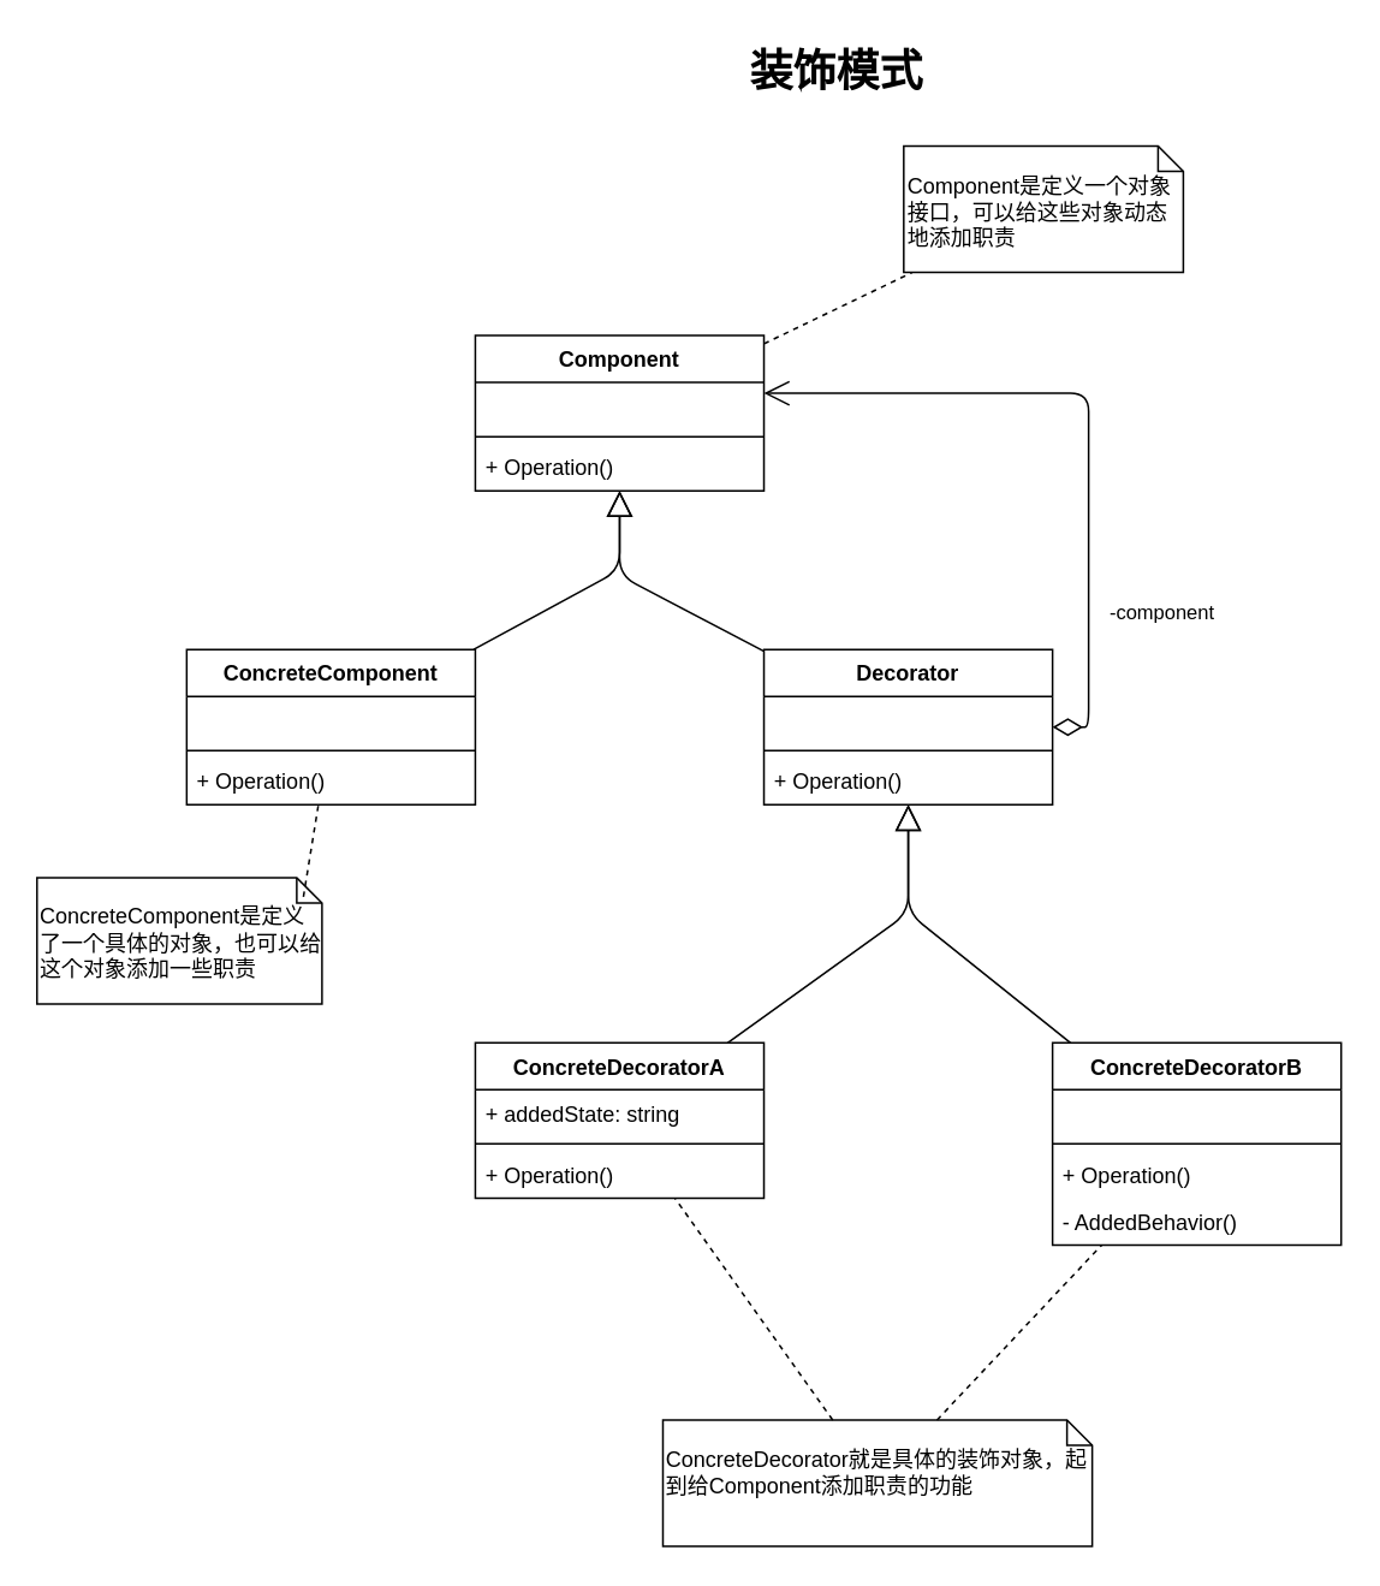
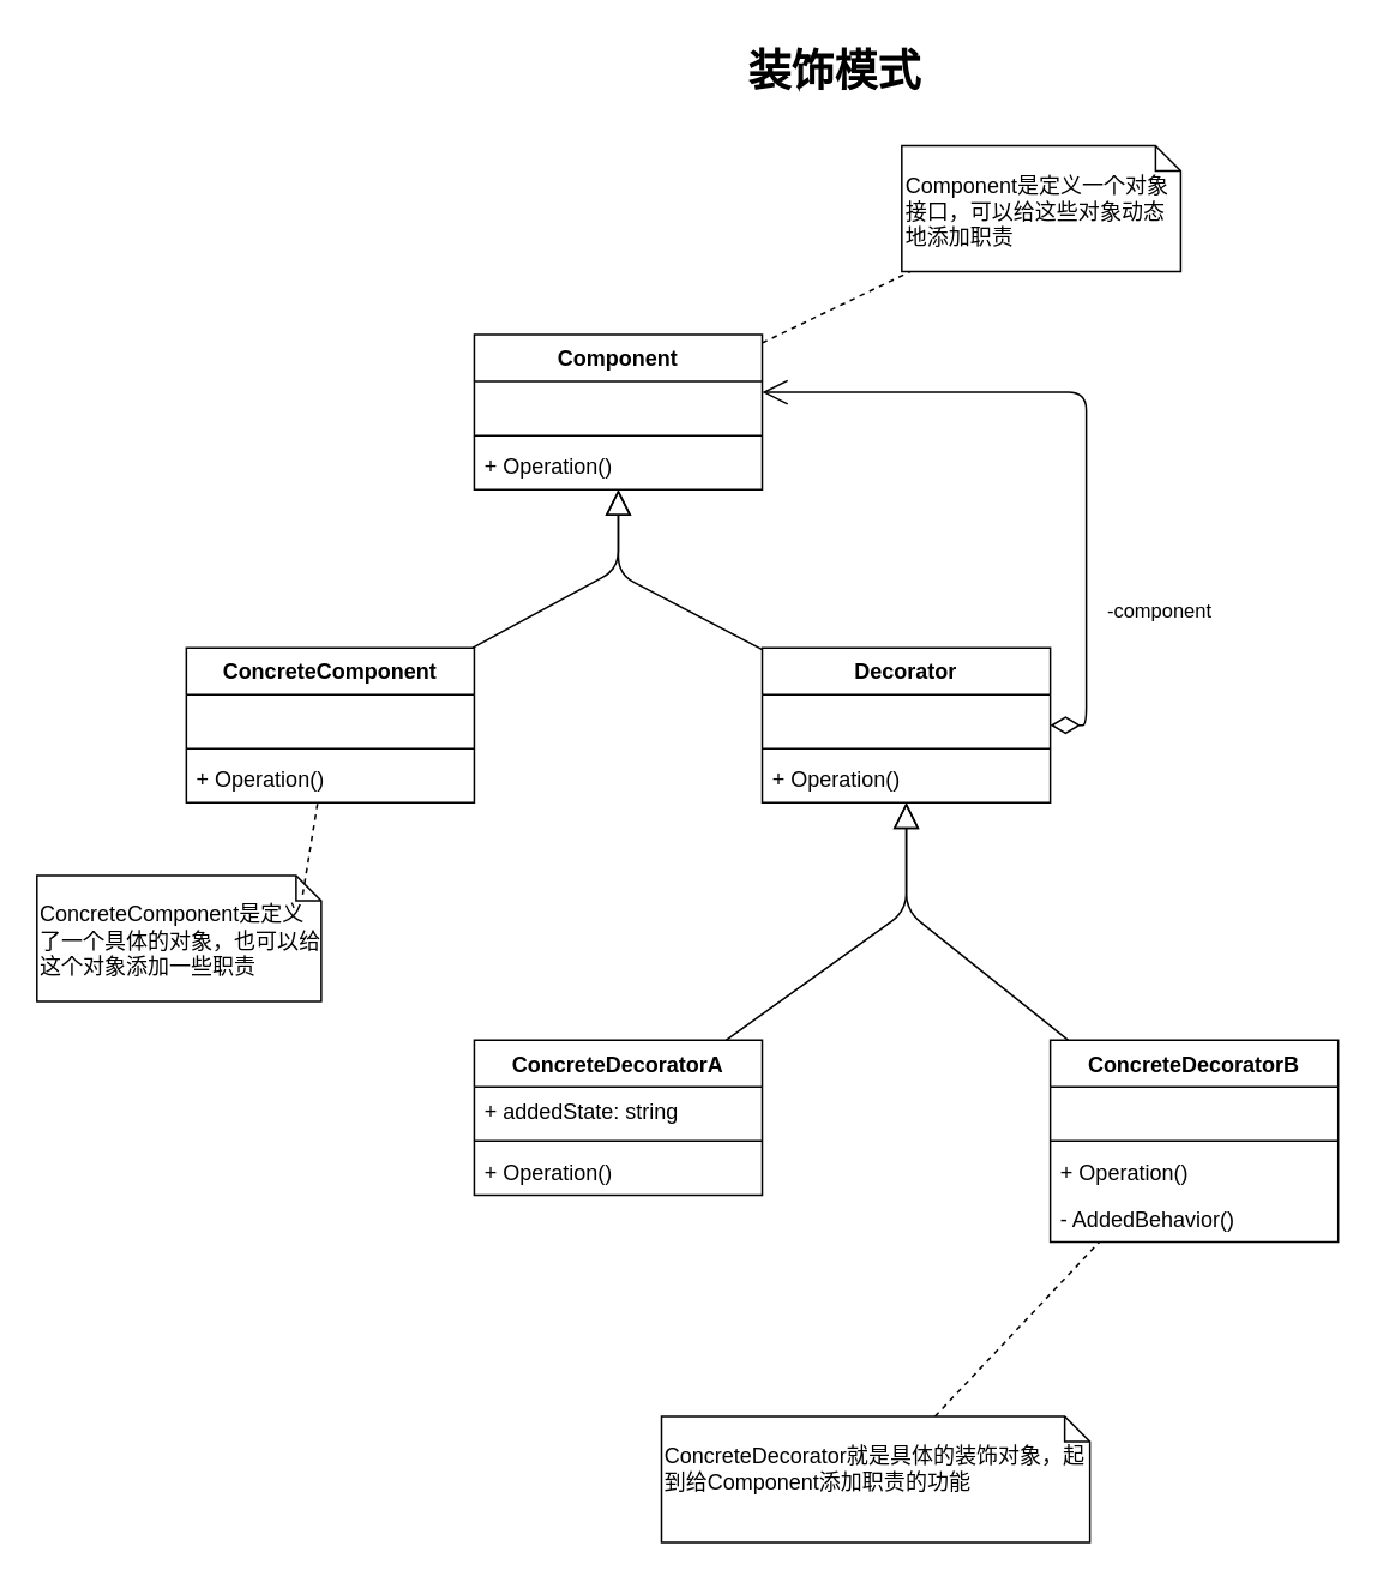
  <mxCell id="0" />
  <mxCell id="1" parent="0" />
  <mxCell id="2" value="Component" style="swimlane;fontStyle=1;align=center;verticalAlign=top;childLayout=stackLayout;horizontal=1;startSize=26;horizontalStack=0;resizeParent=1;resizeParentMax=0;resizeLast=0;collapsible=1;marginBottom=0;" vertex="1" parent="1"><mxGeometry x="263" y="185.5" width="160" height="86" as="geometry" /></mxCell>
  <mxCell id="3" value=" " style="text;strokeColor=none;fillColor=none;align=left;verticalAlign=top;spacingLeft=4;spacingRight=4;overflow=hidden;rotatable=0;points=[[0,0.5],[1,0.5]];portConstraint=eastwest;" vertex="1" parent="2"><mxGeometry y="26" width="160" height="26" as="geometry" /></mxCell>
  <mxCell id="4" value="" style="line;strokeWidth=1;fillColor=none;align=left;verticalAlign=middle;spacingTop=-1;spacingLeft=3;spacingRight=3;rotatable=0;labelPosition=right;points=[];portConstraint=eastwest;" vertex="1" parent="2"><mxGeometry y="52" width="160" height="8" as="geometry" /></mxCell>
  <mxCell id="5" value="+ Operation()" style="text;strokeColor=none;fillColor=none;align=left;verticalAlign=top;spacingLeft=4;spacingRight=4;overflow=hidden;rotatable=0;points=[[0,0.5],[1,0.5]];portConstraint=eastwest;" vertex="1" parent="2"><mxGeometry y="60" width="160" height="26" as="geometry" /></mxCell>
  <mxCell id="6" value="&lt;br&gt;Component是定义一个对象接口，可以给这些对象动态地添加职责" style="shape=note;whiteSpace=wrap;html=1;size=14;verticalAlign=top;align=left;spacingTop=-6;" vertex="1" parent="1"><mxGeometry x="500.5" y="80.5" width="155" height="70" as="geometry" /></mxCell>
  <mxCell id="7" value="" style="endArrow=none;dashed=1;html=1;" edge="1" parent="1" source="2" target="6"><mxGeometry width="50" height="50" relative="1" as="geometry"><mxPoint x="460" y="194.5" as="sourcePoint" /><mxPoint x="510" y="144.5" as="targetPoint" /></mxGeometry></mxCell>
  <mxCell id="8" value="ConcreteComponent" style="swimlane;fontStyle=1;align=center;verticalAlign=top;childLayout=stackLayout;horizontal=1;startSize=26;horizontalStack=0;resizeParent=1;resizeParentMax=0;resizeLast=0;collapsible=1;marginBottom=0;" vertex="1" parent="1"><mxGeometry x="103" y="359.5" width="160" height="86" as="geometry" /></mxCell>
  <mxCell id="9" value=" " style="text;strokeColor=none;fillColor=none;align=left;verticalAlign=top;spacingLeft=4;spacingRight=4;overflow=hidden;rotatable=0;points=[[0,0.5],[1,0.5]];portConstraint=eastwest;" vertex="1" parent="8"><mxGeometry y="26" width="160" height="26" as="geometry" /></mxCell>
  <mxCell id="10" value="" style="line;strokeWidth=1;fillColor=none;align=left;verticalAlign=middle;spacingTop=-1;spacingLeft=3;spacingRight=3;rotatable=0;labelPosition=right;points=[];portConstraint=eastwest;" vertex="1" parent="8"><mxGeometry y="52" width="160" height="8" as="geometry" /></mxCell>
  <mxCell id="11" value="+ Operation()" style="text;strokeColor=none;fillColor=none;align=left;verticalAlign=top;spacingLeft=4;spacingRight=4;overflow=hidden;rotatable=0;points=[[0,0.5],[1,0.5]];portConstraint=eastwest;" vertex="1" parent="8"><mxGeometry y="60" width="160" height="26" as="geometry" /></mxCell>
  <mxCell id="12" value="Decorator" style="swimlane;fontStyle=1;align=center;verticalAlign=top;childLayout=stackLayout;horizontal=1;startSize=26;horizontalStack=0;resizeParent=1;resizeParentMax=0;resizeLast=0;collapsible=1;marginBottom=0;" vertex="1" parent="1"><mxGeometry x="423" y="359.5" width="160" height="86" as="geometry" /></mxCell>
  <mxCell id="13" value=" " style="text;strokeColor=none;fillColor=none;align=left;verticalAlign=top;spacingLeft=4;spacingRight=4;overflow=hidden;rotatable=0;points=[[0,0.5],[1,0.5]];portConstraint=eastwest;" vertex="1" parent="12"><mxGeometry y="26" width="160" height="26" as="geometry" /></mxCell>
  <mxCell id="14" value="" style="line;strokeWidth=1;fillColor=none;align=left;verticalAlign=middle;spacingTop=-1;spacingLeft=3;spacingRight=3;rotatable=0;labelPosition=right;points=[];portConstraint=eastwest;" vertex="1" parent="12"><mxGeometry y="52" width="160" height="8" as="geometry" /></mxCell>
  <mxCell id="15" value="+ Operation()" style="text;strokeColor=none;fillColor=none;align=left;verticalAlign=top;spacingLeft=4;spacingRight=4;overflow=hidden;rotatable=0;points=[[0,0.5],[1,0.5]];portConstraint=eastwest;" vertex="1" parent="12"><mxGeometry y="60" width="160" height="26" as="geometry" /></mxCell>
  <mxCell id="16" value="-component" style="endArrow=open;html=1;endSize=12;startArrow=diamondThin;startSize=14;startFill=0;edgeStyle=orthogonalEdgeStyle;align=left;verticalAlign=bottom;" edge="1" parent="1" source="12" target="2"><mxGeometry x="-0.61" y="-10" relative="1" as="geometry"><mxPoint x="535" y="523.5" as="sourcePoint" /><mxPoint x="695" y="523.5" as="targetPoint" /><Array as="points"><mxPoint x="603" y="402.5" /><mxPoint x="603" y="217.5" /></Array><mxPoint as="offset" /></mxGeometry></mxCell>
  <mxCell id="17" value="" style="endArrow=block;endFill=0;endSize=12;html=1;" edge="1" parent="1" source="8" target="2"><mxGeometry width="160" relative="1" as="geometry"><mxPoint x="153" y="322.5" as="sourcePoint" /><mxPoint x="313" y="322.5" as="targetPoint" /><Array as="points"><mxPoint x="343" y="315.5" /></Array></mxGeometry></mxCell>
  <mxCell id="18" value="" style="endArrow=block;endFill=0;endSize=12;html=1;" edge="1" parent="1" source="12" target="2"><mxGeometry width="160" relative="1" as="geometry"><mxPoint x="272.08" y="369.5" as="sourcePoint" /><mxPoint x="353" y="270.5" as="targetPoint" /><Array as="points"><mxPoint x="343" y="318.5" /></Array></mxGeometry></mxCell>
  <mxCell id="19" value="ConcreteDecoratorA" style="swimlane;fontStyle=1;align=center;verticalAlign=top;childLayout=stackLayout;horizontal=1;startSize=26;horizontalStack=0;resizeParent=1;resizeParentMax=0;resizeLast=0;collapsible=1;marginBottom=0;" vertex="1" parent="1"><mxGeometry x="263" y="577.5" width="160" height="86" as="geometry" /></mxCell>
  <mxCell id="20" value="+ addedState: string" style="text;strokeColor=none;fillColor=none;align=left;verticalAlign=top;spacingLeft=4;spacingRight=4;overflow=hidden;rotatable=0;points=[[0,0.5],[1,0.5]];portConstraint=eastwest;" vertex="1" parent="19"><mxGeometry y="26" width="160" height="26" as="geometry" /></mxCell>
  <mxCell id="21" value="" style="line;strokeWidth=1;fillColor=none;align=left;verticalAlign=middle;spacingTop=-1;spacingLeft=3;spacingRight=3;rotatable=0;labelPosition=right;points=[];portConstraint=eastwest;" vertex="1" parent="19"><mxGeometry y="52" width="160" height="8" as="geometry" /></mxCell>
  <mxCell id="22" value="+ Operation()" style="text;strokeColor=none;fillColor=none;align=left;verticalAlign=top;spacingLeft=4;spacingRight=4;overflow=hidden;rotatable=0;points=[[0,0.5],[1,0.5]];portConstraint=eastwest;" vertex="1" parent="19"><mxGeometry y="60" width="160" height="26" as="geometry" /></mxCell>
  <mxCell id="23" value="&lt;br&gt;ConcreteComponent是定义了一个具体的对象，也可以给这个对象添加一些职责" style="shape=note;whiteSpace=wrap;html=1;size=14;verticalAlign=top;align=left;spacingTop=-6;" vertex="1" parent="1"><mxGeometry x="20" y="486" width="158" height="70" as="geometry" /></mxCell>
  <mxCell id="24" value="" style="endArrow=none;dashed=1;html=1;" edge="1" parent="1" target="8"><mxGeometry width="50" height="50" relative="1" as="geometry"><mxPoint x="167.698" y="496.5" as="sourcePoint" /><mxPoint x="209" y="404.5" as="targetPoint" /></mxGeometry></mxCell>
  <mxCell id="25" value="ConcreteDecoratorB" style="swimlane;fontStyle=1;align=center;verticalAlign=top;childLayout=stackLayout;horizontal=1;startSize=26;horizontalStack=0;resizeParent=1;resizeParentMax=0;resizeLast=0;collapsible=1;marginBottom=0;" vertex="1" parent="1"><mxGeometry x="583" y="577.5" width="160" height="112" as="geometry" /></mxCell>
  <mxCell id="26" value=" " style="text;strokeColor=none;fillColor=none;align=left;verticalAlign=top;spacingLeft=4;spacingRight=4;overflow=hidden;rotatable=0;points=[[0,0.5],[1,0.5]];portConstraint=eastwest;" vertex="1" parent="25"><mxGeometry y="26" width="160" height="26" as="geometry" /></mxCell>
  <mxCell id="27" value="" style="line;strokeWidth=1;fillColor=none;align=left;verticalAlign=middle;spacingTop=-1;spacingLeft=3;spacingRight=3;rotatable=0;labelPosition=right;points=[];portConstraint=eastwest;" vertex="1" parent="25"><mxGeometry y="52" width="160" height="8" as="geometry" /></mxCell>
  <mxCell id="28" value="+ Operation()" style="text;strokeColor=none;fillColor=none;align=left;verticalAlign=top;spacingLeft=4;spacingRight=4;overflow=hidden;rotatable=0;points=[[0,0.5],[1,0.5]];portConstraint=eastwest;" vertex="1" parent="25"><mxGeometry y="60" width="160" height="26" as="geometry" /></mxCell>
  <mxCell id="29" value="- AddedBehavior()" style="text;strokeColor=none;fillColor=none;align=left;verticalAlign=top;spacingLeft=4;spacingRight=4;overflow=hidden;rotatable=0;points=[[0,0.5],[1,0.5]];portConstraint=eastwest;" vertex="1" parent="25"><mxGeometry y="86" width="160" height="26" as="geometry" /></mxCell>
  <mxCell id="30" value="" style="endArrow=block;endFill=0;endSize=12;html=1;" edge="1" parent="1" source="19" target="12"><mxGeometry width="160" relative="1" as="geometry"><mxPoint x="336" y="552.5" as="sourcePoint" /><mxPoint x="496" y="552.5" as="targetPoint" /><Array as="points"><mxPoint x="503" y="505.5" /></Array></mxGeometry></mxCell>
  <mxCell id="31" value="" style="endArrow=block;endFill=0;endSize=12;html=1;" edge="1" parent="1" source="25" target="12"><mxGeometry width="160" relative="1" as="geometry"><mxPoint x="384.56" y="587.5" as="sourcePoint" /><mxPoint x="481.44" y="455.5" as="targetPoint" /><Array as="points"><mxPoint x="503" y="505.5" /></Array></mxGeometry></mxCell>
  <mxCell id="32" value="&lt;br&gt;ConcreteDecorator就是具体的装饰对象，起到给Component添加职责的功能" style="shape=note;whiteSpace=wrap;html=1;size=14;verticalAlign=top;align=left;spacingTop=-6;" vertex="1" parent="1"><mxGeometry x="367" y="786.5" width="238" height="70" as="geometry" /></mxCell>
- <mxCell id="33" value="" style="endArrow=none;dashed=1;html=1;" edge="1" parent="1" source="32" target="19"><mxGeometry width="50" height="50" relative="1" as="geometry"><mxPoint x="192" y="770.5" as="sourcePoint" /><mxPoint x="242" y="720.5" as="targetPoint" /></mxGeometry></mxCell>
  <mxCell id="34" value="" style="endArrow=none;dashed=1;html=1;" edge="1" parent="1" source="32" target="25"><mxGeometry width="50" height="50" relative="1" as="geometry"><mxPoint x="471.1" y="796.5" as="sourcePoint" /><mxPoint x="383.592" y="673.5" as="targetPoint" /></mxGeometry></mxCell>
  <mxCell id="35" value="装饰模式" style="text;strokeColor=none;fillColor=none;html=1;fontSize=24;fontStyle=1;verticalAlign=middle;align=center;" vertex="1" parent="1"><mxGeometry x="413" y="20" width="100" height="40" as="geometry" /></mxCell>
